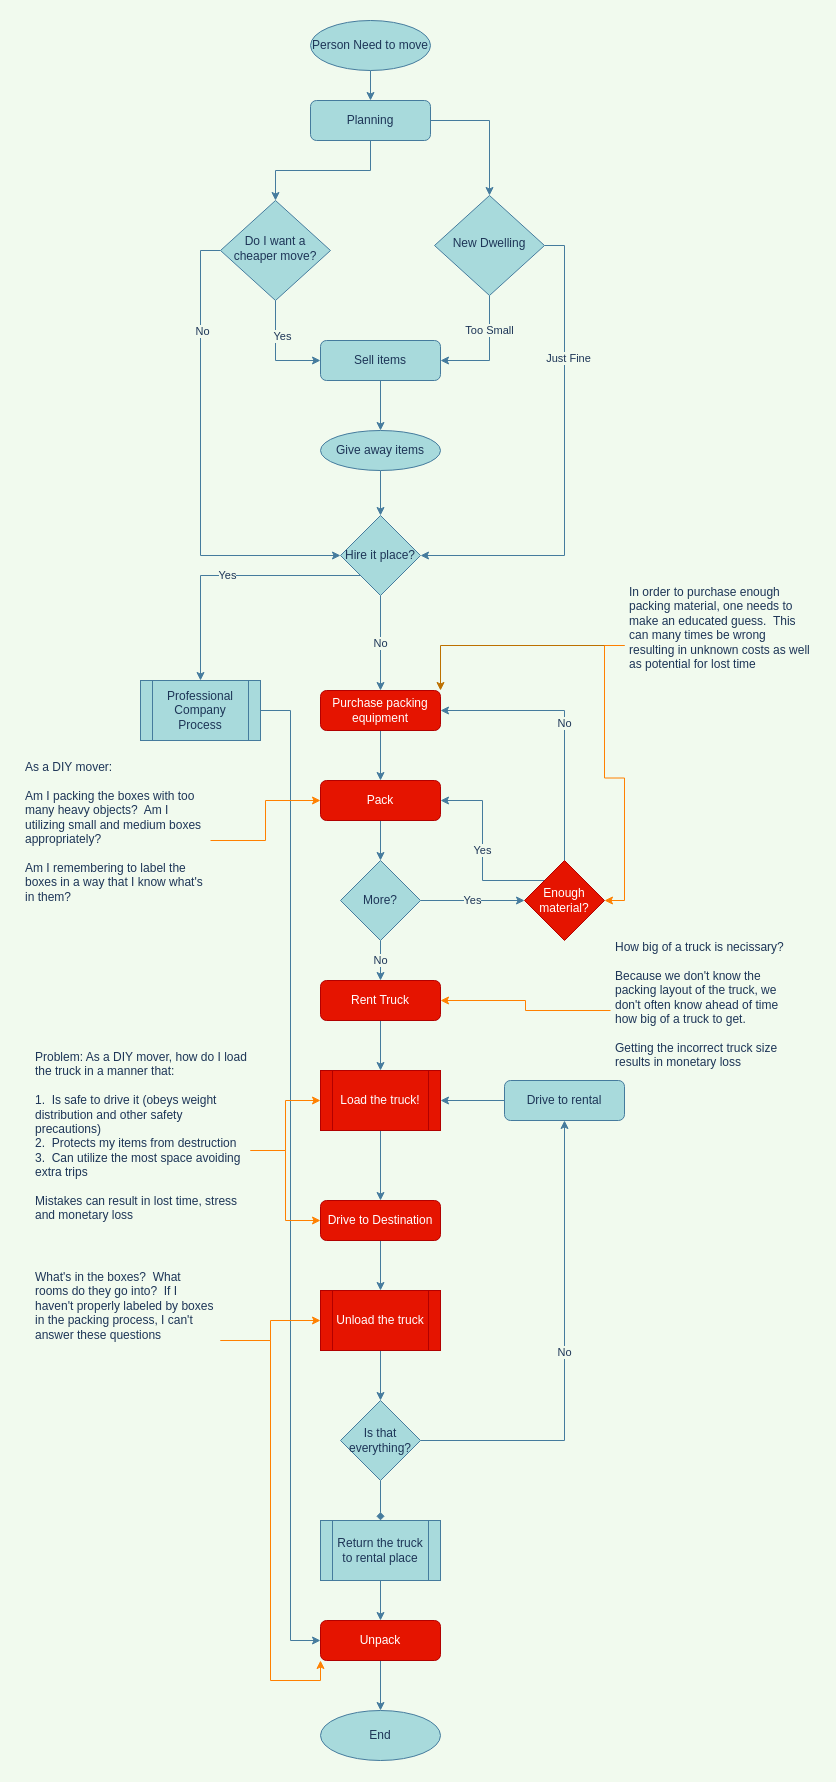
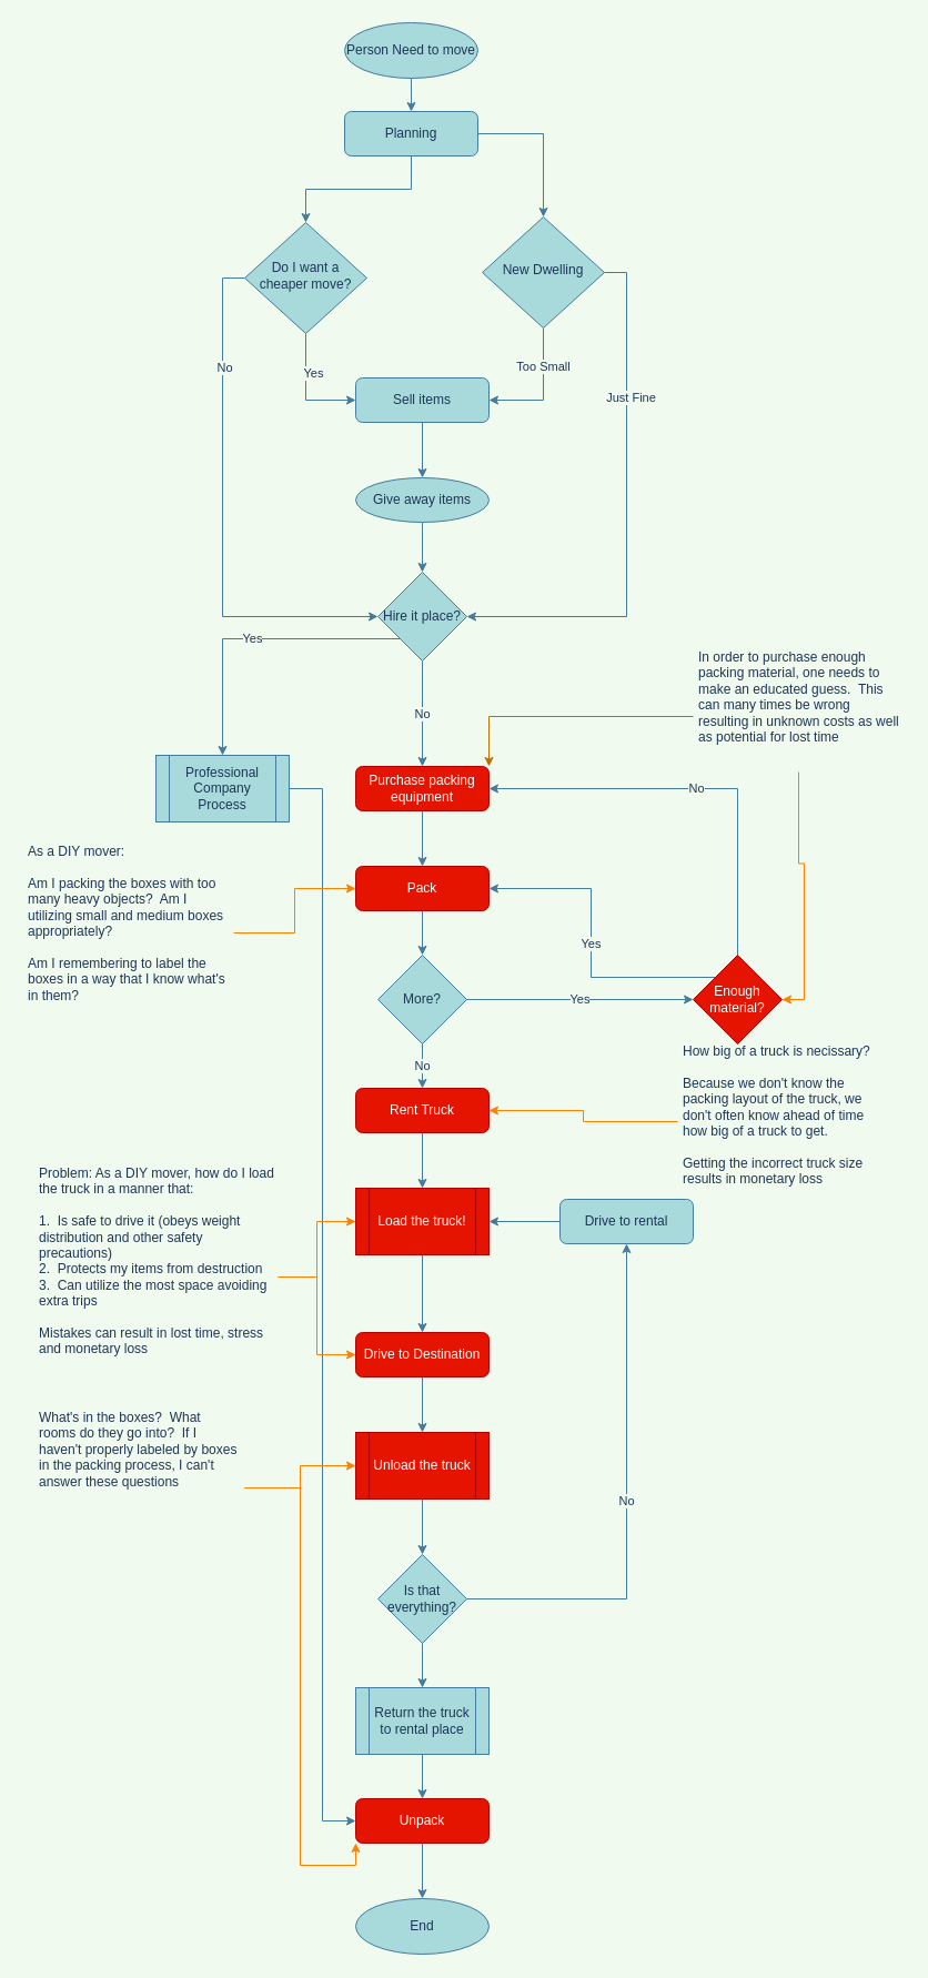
  <mxCell id="0" />
  <mxCell id="1" parent="0" />
  <mxCell id="2" style="edgeStyle=orthogonalEdgeStyle;rounded=0;orthogonalLoop=1;jettySize=auto;html=1;entryX=1;entryY=0.5;entryDx=0;entryDy=0;labelBackgroundColor=#F1FAEE;strokeColor=#457B9D;fontColor=#1D3557;" parent="1" source="6" target="8" edge="1"><mxGeometry relative="1" as="geometry" /></mxCell>
  <mxCell id="3" value="Too Small" style="edgeLabel;html=1;align=center;verticalAlign=middle;resizable=0;points=[];labelBackgroundColor=#F1FAEE;fontColor=#1D3557;" parent="2" vertex="1" connectable="0"><mxGeometry x="-0.412" y="-1" relative="1" as="geometry"><mxPoint as="offset" /></mxGeometry></mxCell>
  <mxCell id="4" style="edgeStyle=orthogonalEdgeStyle;rounded=0;orthogonalLoop=1;jettySize=auto;html=1;entryX=1;entryY=0.5;entryDx=0;entryDy=0;exitX=1;exitY=0.5;exitDx=0;exitDy=0;labelBackgroundColor=#F1FAEE;strokeColor=#457B9D;fontColor=#1D3557;" parent="1" source="6" target="24" edge="1"><mxGeometry relative="1" as="geometry" /></mxCell>
  <mxCell id="5" value="Just Fine" style="edgeLabel;html=1;align=center;verticalAlign=middle;resizable=0;points=[];labelBackgroundColor=#F1FAEE;fontColor=#1D3557;" parent="4" vertex="1" connectable="0"><mxGeometry x="-0.443" y="3" relative="1" as="geometry"><mxPoint as="offset" /></mxGeometry></mxCell>
  <mxCell id="6" value="New Dwelling" style="rhombus;whiteSpace=wrap;html=1;shadow=0;fontFamily=Helvetica;fontSize=12;align=center;strokeWidth=1;spacing=6;spacingTop=-4;fillColor=#A8DADC;strokeColor=#457B9D;fontColor=#1D3557;" parent="1" vertex="1"><mxGeometry x="434" y="195" width="110" height="100" as="geometry" /></mxCell>
  <mxCell id="7" value="" style="edgeStyle=orthogonalEdgeStyle;rounded=0;orthogonalLoop=1;jettySize=auto;html=1;exitX=0.5;exitY=1;exitDx=0;exitDy=0;labelBackgroundColor=#F1FAEE;strokeColor=#457B9D;fontColor=#1D3557;" parent="1" source="8" target="16" edge="1"><mxGeometry relative="1" as="geometry" /></mxCell>
  <mxCell id="8" value="Sell items" style="rounded=1;whiteSpace=wrap;html=1;fontSize=12;glass=0;strokeWidth=1;shadow=0;fillColor=#A8DADC;strokeColor=#457B9D;fontColor=#1D3557;" parent="1" vertex="1"><mxGeometry x="320" y="340" width="120" height="40" as="geometry" /></mxCell>
  <mxCell id="9" style="edgeStyle=orthogonalEdgeStyle;rounded=0;orthogonalLoop=1;jettySize=auto;html=1;entryX=0.5;entryY=0;entryDx=0;entryDy=0;labelBackgroundColor=#F1FAEE;strokeColor=#457B9D;fontColor=#1D3557;" parent="1" source="10" target="13" edge="1"><mxGeometry relative="1" as="geometry" /></mxCell>
  <mxCell id="10" value="Person Need to move" style="ellipse;whiteSpace=wrap;html=1;fillColor=#A8DADC;strokeColor=#457B9D;fontColor=#1D3557;" parent="1" vertex="1"><mxGeometry x="310" y="20" width="120" height="50" as="geometry" /></mxCell>
  <mxCell id="11" style="edgeStyle=orthogonalEdgeStyle;rounded=0;orthogonalLoop=1;jettySize=auto;html=1;entryX=0.5;entryY=0;entryDx=0;entryDy=0;labelBackgroundColor=#F1FAEE;strokeColor=#457B9D;fontColor=#1D3557;" parent="1" source="13" target="6" edge="1"><mxGeometry relative="1" as="geometry" /></mxCell>
  <mxCell id="12" style="edgeStyle=orthogonalEdgeStyle;rounded=0;orthogonalLoop=1;jettySize=auto;html=1;entryX=0.5;entryY=0;entryDx=0;entryDy=0;exitX=0.5;exitY=1;exitDx=0;exitDy=0;labelBackgroundColor=#F1FAEE;strokeColor=#457B9D;fontColor=#1D3557;" parent="1" source="13" target="21" edge="1"><mxGeometry relative="1" as="geometry" /></mxCell>
  <mxCell id="13" value="Planning" style="rounded=1;whiteSpace=wrap;html=1;fontSize=12;glass=0;strokeWidth=1;shadow=0;fillColor=#A8DADC;strokeColor=#457B9D;fontColor=#1D3557;" parent="1" vertex="1"><mxGeometry x="310" y="100" width="120" height="40" as="geometry" /></mxCell>
  <mxCell id="14" value="End" style="ellipse;whiteSpace=wrap;html=1;fillColor=#A8DADC;strokeColor=#457B9D;fontColor=#1D3557;" parent="1" vertex="1"><mxGeometry x="320" y="1710" width="120" height="50" as="geometry" /></mxCell>
  <mxCell id="15" style="edgeStyle=orthogonalEdgeStyle;rounded=0;orthogonalLoop=1;jettySize=auto;html=1;entryX=0.5;entryY=0;entryDx=0;entryDy=0;labelBackgroundColor=#F1FAEE;strokeColor=#457B9D;fontColor=#1D3557;" parent="1" source="16" target="24" edge="1"><mxGeometry relative="1" as="geometry" /></mxCell>
  <mxCell id="16" value="Give away items" style="ellipse;whiteSpace=wrap;html=1;fontSize=12;glass=0;strokeWidth=1;shadow=0;fillColor=#A8DADC;strokeColor=#457B9D;fontColor=#1D3557;" parent="1" vertex="1"><mxGeometry x="320" y="430" width="120" height="40" as="geometry" /></mxCell>
  <mxCell id="17" style="edgeStyle=orthogonalEdgeStyle;rounded=0;orthogonalLoop=1;jettySize=auto;html=1;entryX=0;entryY=0.5;entryDx=0;entryDy=0;labelBackgroundColor=#F1FAEE;strokeColor=#457B9D;fontColor=#1D3557;" parent="1" source="21" target="8" edge="1"><mxGeometry relative="1" as="geometry" /></mxCell>
  <mxCell id="18" value="Yes" style="edgeLabel;html=1;align=center;verticalAlign=middle;resizable=0;points=[];labelBackgroundColor=#F1FAEE;fontColor=#1D3557;" parent="17" vertex="1" connectable="0"><mxGeometry x="-0.338" y="6" relative="1" as="geometry"><mxPoint as="offset" /></mxGeometry></mxCell>
  <mxCell id="19" style="edgeStyle=orthogonalEdgeStyle;rounded=0;orthogonalLoop=1;jettySize=auto;html=1;entryX=0;entryY=0.5;entryDx=0;entryDy=0;exitX=0;exitY=0.5;exitDx=0;exitDy=0;labelBackgroundColor=#F1FAEE;strokeColor=#457B9D;fontColor=#1D3557;" parent="1" source="21" target="24" edge="1"><mxGeometry relative="1" as="geometry" /></mxCell>
  <mxCell id="20" value="No" style="edgeLabel;html=1;align=center;verticalAlign=middle;resizable=0;points=[];labelBackgroundColor=#F1FAEE;fontColor=#1D3557;" parent="19" vertex="1" connectable="0"><mxGeometry x="-0.57" y="1" relative="1" as="geometry"><mxPoint as="offset" /></mxGeometry></mxCell>
  <mxCell id="21" value="Do I want a cheaper move?" style="rhombus;whiteSpace=wrap;html=1;shadow=0;fontFamily=Helvetica;fontSize=12;align=center;strokeWidth=1;spacing=6;spacingTop=-4;fillColor=#A8DADC;strokeColor=#457B9D;fontColor=#1D3557;" parent="1" vertex="1"><mxGeometry x="220" y="200" width="110" height="100" as="geometry" /></mxCell>
  <mxCell id="22" value="No" style="edgeStyle=orthogonalEdgeStyle;rounded=0;orthogonalLoop=1;jettySize=auto;html=1;labelBackgroundColor=#F1FAEE;strokeColor=#457B9D;fontColor=#1D3557;" parent="1" source="24" target="26" edge="1"><mxGeometry relative="1" as="geometry" /></mxCell>
  <mxCell id="23" value="Yes" style="edgeStyle=orthogonalEdgeStyle;rounded=0;orthogonalLoop=1;jettySize=auto;html=1;exitX=0;exitY=1;exitDx=0;exitDy=0;labelBackgroundColor=#F1FAEE;strokeColor=#457B9D;fontColor=#1D3557;" edge="1" parent="1" source="24" target="53"><mxGeometry relative="1" as="geometry" /></mxCell>
  <mxCell id="24" value="Hire it place?" style="rhombus;whiteSpace=wrap;html=1;fillColor=#A8DADC;strokeColor=#457B9D;fontColor=#1D3557;" parent="1" vertex="1"><mxGeometry x="340" y="515" width="80" height="80" as="geometry" /></mxCell>
  <mxCell id="25" style="edgeStyle=orthogonalEdgeStyle;rounded=0;orthogonalLoop=1;jettySize=auto;html=1;labelBackgroundColor=#F1FAEE;strokeColor=#457B9D;fontColor=#1D3557;" parent="1" source="26" target="28" edge="1"><mxGeometry relative="1" as="geometry" /></mxCell>
  <mxCell id="26" value="Purchase packing equipment" style="rounded=1;whiteSpace=wrap;html=1;fontSize=12;glass=0;strokeWidth=1;shadow=0;fillColor=#e51400;strokeColor=#B20000;fontColor=#ffffff;" parent="1" vertex="1"><mxGeometry x="320" y="690" width="120" height="40" as="geometry" /></mxCell>
  <mxCell id="27" value="" style="edgeStyle=orthogonalEdgeStyle;rounded=0;orthogonalLoop=1;jettySize=auto;html=1;labelBackgroundColor=#F1FAEE;strokeColor=#457B9D;fontColor=#1D3557;" parent="1" source="28" target="31" edge="1"><mxGeometry relative="1" as="geometry" /></mxCell>
  <mxCell id="28" value="Pack" style="rounded=1;whiteSpace=wrap;html=1;fontSize=12;glass=0;strokeWidth=1;shadow=0;fillColor=#e51400;strokeColor=#B20000;fontColor=#ffffff;" parent="1" vertex="1"><mxGeometry x="320" y="780" width="120" height="40" as="geometry" /></mxCell>
  <mxCell id="29" value="Yes" style="edgeStyle=orthogonalEdgeStyle;rounded=0;orthogonalLoop=1;jettySize=auto;html=1;labelBackgroundColor=#F1FAEE;strokeColor=#457B9D;fontColor=#1D3557;" parent="1" source="31" target="34" edge="1"><mxGeometry relative="1" as="geometry" /></mxCell>
  <mxCell id="30" value="No" style="edgeStyle=orthogonalEdgeStyle;rounded=0;orthogonalLoop=1;jettySize=auto;html=1;labelBackgroundColor=#F1FAEE;strokeColor=#457B9D;fontColor=#1D3557;" parent="1" source="31" target="36" edge="1"><mxGeometry relative="1" as="geometry" /></mxCell>
  <mxCell id="31" value="More?" style="rhombus;whiteSpace=wrap;html=1;fillColor=#A8DADC;strokeColor=#457B9D;fontColor=#1D3557;" parent="1" vertex="1"><mxGeometry x="340" y="860" width="80" height="80" as="geometry" /></mxCell>
  <mxCell id="32" value="No" style="edgeStyle=orthogonalEdgeStyle;rounded=0;orthogonalLoop=1;jettySize=auto;html=1;entryX=1;entryY=0.5;entryDx=0;entryDy=0;exitX=0.5;exitY=0;exitDx=0;exitDy=0;labelBackgroundColor=#F1FAEE;strokeColor=#457B9D;fontColor=#1D3557;" parent="1" source="34" target="26" edge="1"><mxGeometry relative="1" as="geometry" /></mxCell>
  <mxCell id="33" value="Yes" style="edgeStyle=orthogonalEdgeStyle;rounded=0;orthogonalLoop=1;jettySize=auto;html=1;entryX=1;entryY=0.5;entryDx=0;entryDy=0;exitX=0;exitY=0;exitDx=0;exitDy=0;labelBackgroundColor=#F1FAEE;strokeColor=#457B9D;fontColor=#1D3557;" parent="1" source="34" target="28" edge="1"><mxGeometry relative="1" as="geometry" /></mxCell>
- <mxCell id="34" value="Enough material?" style="rhombus;whiteSpace=wrap;html=1;fillColor=#e51400;strokeColor=#B20000;fontColor=#ffffff;" parent="1" vertex="1"><mxGeometry x="524" y="860" width="80" height="80" as="geometry" /></mxCell>
+ <mxCell id="34" value="Enough material?" style="rhombus;whiteSpace=wrap;html=1;fillColor=#e51400;strokeColor=#B20000;fontColor=#ffffff;" parent="1" vertex="1"><mxGeometry x="624" y="860" width="80" height="80" as="geometry" /></mxCell>
  <mxCell id="35" value="" style="edgeStyle=orthogonalEdgeStyle;rounded=0;orthogonalLoop=1;jettySize=auto;html=1;labelBackgroundColor=#F1FAEE;strokeColor=#457B9D;fontColor=#1D3557;" parent="1" source="36" target="38" edge="1"><mxGeometry relative="1" as="geometry" /></mxCell>
  <mxCell id="36" value="Rent Truck" style="rounded=1;whiteSpace=wrap;html=1;fontSize=12;glass=0;strokeWidth=1;shadow=0;fillColor=#e51400;strokeColor=#B20000;fontColor=#ffffff;" parent="1" vertex="1"><mxGeometry x="320" y="980" width="120" height="40" as="geometry" /></mxCell>
  <mxCell id="37" value="" style="edgeStyle=orthogonalEdgeStyle;rounded=0;orthogonalLoop=1;jettySize=auto;html=1;labelBackgroundColor=#F1FAEE;strokeColor=#457B9D;fontColor=#1D3557;" parent="1" source="38" target="40" edge="1"><mxGeometry relative="1" as="geometry" /></mxCell>
  <mxCell id="38" value="Load the truck!" style="shape=process;whiteSpace=wrap;html=1;backgroundOutline=1;fillColor=#e51400;strokeColor=#B20000;fontColor=#ffffff;" parent="1" vertex="1"><mxGeometry x="320" y="1070" width="120" height="60" as="geometry" /></mxCell>
  <mxCell id="39" value="" style="edgeStyle=orthogonalEdgeStyle;rounded=0;orthogonalLoop=1;jettySize=auto;html=1;labelBackgroundColor=#F1FAEE;strokeColor=#457B9D;fontColor=#1D3557;" parent="1" source="40" target="42" edge="1"><mxGeometry relative="1" as="geometry" /></mxCell>
  <mxCell id="40" value="Drive to Destination" style="rounded=1;whiteSpace=wrap;html=1;fontSize=12;glass=0;strokeWidth=1;shadow=0;fillColor=#e51400;strokeColor=#B20000;fontColor=#ffffff;" parent="1" vertex="1"><mxGeometry x="320" y="1200" width="120" height="40" as="geometry" /></mxCell>
  <mxCell id="41" value="" style="edgeStyle=orthogonalEdgeStyle;rounded=0;orthogonalLoop=1;jettySize=auto;html=1;labelBackgroundColor=#F1FAEE;strokeColor=#457B9D;fontColor=#1D3557;" parent="1" source="42" target="45" edge="1"><mxGeometry relative="1" as="geometry" /></mxCell>
  <mxCell id="42" value="Unload the truck" style="shape=process;whiteSpace=wrap;html=1;backgroundOutline=1;fillColor=#e51400;strokeColor=#B20000;fontColor=#ffffff;" parent="1" vertex="1"><mxGeometry x="320" y="1290" width="120" height="60" as="geometry" /></mxCell>
  <mxCell id="43" value="No" style="edgeStyle=orthogonalEdgeStyle;rounded=0;orthogonalLoop=1;jettySize=auto;html=1;entryX=0.5;entryY=1;entryDx=0;entryDy=0;labelBackgroundColor=#F1FAEE;strokeColor=#457B9D;fontColor=#1D3557;" parent="1" source="45" target="47" edge="1"><mxGeometry relative="1" as="geometry" /></mxCell>
- <mxCell id="44" value="" style="edgeStyle=orthogonalEdgeStyle;rounded=0;orthogonalLoop=1;jettySize=auto;html=1;labelBackgroundColor=#F1FAEE;strokeColor=#457B9D;fontColor=#1D3557;endArrow=diamond;" parent="1" source="45" target="49" edge="1"><mxGeometry relative="1" as="geometry" /></mxCell>
+ <mxCell id="44" value="" style="edgeStyle=orthogonalEdgeStyle;rounded=0;orthogonalLoop=1;jettySize=auto;html=1;labelBackgroundColor=#F1FAEE;strokeColor=#457B9D;fontColor=#1D3557;" parent="1" source="45" target="49" edge="1"><mxGeometry relative="1" as="geometry" /></mxCell>
  <mxCell id="45" value="Is that everything?" style="rhombus;whiteSpace=wrap;html=1;fillColor=#A8DADC;strokeColor=#457B9D;fontColor=#1D3557;" parent="1" vertex="1"><mxGeometry x="340" y="1400" width="80" height="80" as="geometry" /></mxCell>
  <mxCell id="46" value="" style="edgeStyle=orthogonalEdgeStyle;rounded=0;orthogonalLoop=1;jettySize=auto;html=1;labelBackgroundColor=#F1FAEE;strokeColor=#457B9D;fontColor=#1D3557;" parent="1" source="47" target="38" edge="1"><mxGeometry relative="1" as="geometry" /></mxCell>
  <mxCell id="47" value="Drive to rental" style="rounded=1;whiteSpace=wrap;html=1;fontSize=12;glass=0;strokeWidth=1;shadow=0;fillColor=#A8DADC;strokeColor=#457B9D;fontColor=#1D3557;" parent="1" vertex="1"><mxGeometry x="504" y="1080" width="120" height="40" as="geometry" /></mxCell>
  <mxCell id="48" value="" style="edgeStyle=orthogonalEdgeStyle;rounded=0;orthogonalLoop=1;jettySize=auto;html=1;labelBackgroundColor=#F1FAEE;strokeColor=#457B9D;fontColor=#1D3557;" parent="1" source="49" target="51" edge="1"><mxGeometry relative="1" as="geometry" /></mxCell>
  <mxCell id="49" value="Return the truck to rental place" style="shape=process;whiteSpace=wrap;html=1;backgroundOutline=1;fillColor=#A8DADC;strokeColor=#457B9D;fontColor=#1D3557;" parent="1" vertex="1"><mxGeometry x="320" y="1520" width="120" height="60" as="geometry" /></mxCell>
  <mxCell id="50" style="edgeStyle=orthogonalEdgeStyle;rounded=0;orthogonalLoop=1;jettySize=auto;html=1;labelBackgroundColor=#F1FAEE;strokeColor=#457B9D;fontColor=#1D3557;" parent="1" source="51" target="14" edge="1"><mxGeometry relative="1" as="geometry" /></mxCell>
  <mxCell id="51" value="Unpack" style="rounded=1;whiteSpace=wrap;html=1;fontSize=12;glass=0;strokeWidth=1;shadow=0;fillColor=#e51400;strokeColor=#B20000;fontColor=#ffffff;" parent="1" vertex="1"><mxGeometry x="320" y="1620" width="120" height="40" as="geometry" /></mxCell>
  <mxCell id="52" style="edgeStyle=orthogonalEdgeStyle;rounded=0;orthogonalLoop=1;jettySize=auto;html=1;entryX=0;entryY=0.5;entryDx=0;entryDy=0;labelBackgroundColor=#F1FAEE;strokeColor=#457B9D;fontColor=#1D3557;" edge="1" parent="1" source="53" target="51"><mxGeometry relative="1" as="geometry" /></mxCell>
  <mxCell id="53" value="Professional Company Process" style="shape=process;whiteSpace=wrap;html=1;backgroundOutline=1;fillColor=#A8DADC;strokeColor=#457B9D;fontColor=#1D3557;" vertex="1" parent="1"><mxGeometry x="140" y="680" width="120" height="60" as="geometry" /></mxCell>
  <mxCell id="54" style="edgeStyle=orthogonalEdgeStyle;rounded=0;orthogonalLoop=1;jettySize=auto;html=1;strokeColor=#BD7000;entryX=1;entryY=0;entryDx=0;entryDy=0;labelBackgroundColor=#F1FAEE;fontColor=#1D3557;fillColor=#f0a30a;" edge="1" parent="1" source="56" target="26"><mxGeometry relative="1" as="geometry" /></mxCell>
  <mxCell id="55" style="edgeStyle=orthogonalEdgeStyle;rounded=0;orthogonalLoop=1;jettySize=auto;html=1;entryX=1;entryY=0.5;entryDx=0;entryDy=0;labelBackgroundColor=#F1FAEE;fontColor=#1D3557;strokeColor=#FF8000;" edge="1" parent="1" source="56" target="34"><mxGeometry relative="1" as="geometry" /></mxCell>
  <mxCell id="56" value="In order to purchase enough packing material, one needs to make an educated guess.&amp;nbsp; This can many times be wrong resulting in unknown costs as well as potential for lost time" style="text;html=1;strokeColor=none;fillColor=none;spacing=5;spacingTop=-20;whiteSpace=wrap;overflow=hidden;rounded=0;fontColor=#1D3557;" vertex="1" parent="1"><mxGeometry x="624" y="595" width="190" height="100" as="geometry" /></mxCell>
  <mxCell id="57" style="edgeStyle=orthogonalEdgeStyle;rounded=0;orthogonalLoop=1;jettySize=auto;html=1;labelBackgroundColor=#F1FAEE;fontColor=#1D3557;strokeColor=#FF8000;" edge="1" parent="1" source="58" target="36"><mxGeometry relative="1" as="geometry" /></mxCell>
  <mxCell id="58" value="&lt;div&gt;How big of a truck is necissary?&lt;/div&gt;&lt;div&gt;&lt;br&gt;&lt;/div&gt;&lt;div&gt;Because we don't know the packing layout of the truck, we don't often know ahead of time how big of a truck to get.&lt;/div&gt;&lt;div&gt;&lt;br&gt;&lt;/div&gt;&lt;div&gt;Getting the incorrect truck size results in monetary loss&lt;br&gt;&lt;/div&gt;" style="text;html=1;strokeColor=none;fillColor=none;spacing=5;spacingTop=-20;whiteSpace=wrap;overflow=hidden;rounded=0;fontColor=#1D3557;" vertex="1" parent="1"><mxGeometry x="610" y="950" width="190" height="120" as="geometry" /></mxCell>
  <mxCell id="59" style="edgeStyle=orthogonalEdgeStyle;rounded=0;orthogonalLoop=1;jettySize=auto;html=1;labelBackgroundColor=#F1FAEE;fontColor=#1D3557;strokeColor=#FF8000;" edge="1" parent="1" source="61" target="38"><mxGeometry relative="1" as="geometry" /></mxCell>
  <mxCell id="60" style="edgeStyle=orthogonalEdgeStyle;rounded=0;orthogonalLoop=1;jettySize=auto;html=1;labelBackgroundColor=#F1FAEE;fontColor=#1D3557;strokeColor=#FF8000;" edge="1" parent="1" source="61" target="40"><mxGeometry relative="1" as="geometry" /></mxCell>
  <mxCell id="61" value="&lt;div&gt;Problem: As a DIY mover, how do I load the truck in a manner that:&lt;/div&gt;&lt;div&gt;&lt;br&gt;&lt;/div&gt;&lt;div&gt;1.&amp;nbsp; Is safe to drive it (obeys weight distribution and other safety precautions)&lt;br&gt;&lt;/div&gt;&lt;div&gt;2.&amp;nbsp; Protects my items from destruction&lt;/div&gt;&lt;div&gt;3.&amp;nbsp; Can utilize the most space avoiding extra trips&lt;/div&gt;&lt;div&gt;&lt;br&gt;&lt;/div&gt;&lt;div&gt;Mistakes can result in lost time, stress and monetary loss&lt;br&gt;&lt;/div&gt;" style="text;html=1;strokeColor=none;fillColor=none;spacing=5;spacingTop=-20;whiteSpace=wrap;overflow=hidden;rounded=0;fontColor=#1D3557;" vertex="1" parent="1"><mxGeometry x="30" y="1060" width="220" height="180" as="geometry" /></mxCell>
  <mxCell id="62" style="edgeStyle=orthogonalEdgeStyle;rounded=0;orthogonalLoop=1;jettySize=auto;html=1;entryX=0;entryY=0.5;entryDx=0;entryDy=0;labelBackgroundColor=#F1FAEE;fontColor=#1D3557;strokeColor=#FF8000;" edge="1" parent="1" source="64" target="42"><mxGeometry relative="1" as="geometry" /></mxCell>
  <mxCell id="63" style="edgeStyle=orthogonalEdgeStyle;rounded=0;orthogonalLoop=1;jettySize=auto;html=1;entryX=0;entryY=1;entryDx=0;entryDy=0;labelBackgroundColor=#F1FAEE;fontColor=#1D3557;strokeColor=#FF8000;" edge="1" parent="1" source="64" target="51"><mxGeometry relative="1" as="geometry" /></mxCell>
  <mxCell id="64" value="What's in the boxes?&amp;nbsp; What rooms do they go into?&amp;nbsp; If I haven't properly labeled by boxes in the packing process, I can't answer these questions" style="text;html=1;strokeColor=none;fillColor=none;spacing=5;spacingTop=-20;whiteSpace=wrap;overflow=hidden;rounded=0;fontColor=#1D3557;" vertex="1" parent="1"><mxGeometry x="30" y="1280" width="190" height="120" as="geometry" /></mxCell>
  <mxCell id="65" style="edgeStyle=orthogonalEdgeStyle;rounded=0;orthogonalLoop=1;jettySize=auto;html=1;exitX=0.5;exitY=1;exitDx=0;exitDy=0;strokeColor=#457B9D;labelBackgroundColor=#F1FAEE;fontColor=#1D3557;" edge="1" parent="1" source="64" target="64"><mxGeometry relative="1" as="geometry" /></mxCell>
  <mxCell id="66" style="edgeStyle=orthogonalEdgeStyle;rounded=0;orthogonalLoop=1;jettySize=auto;html=1;labelBackgroundColor=#F1FAEE;fontColor=#1D3557;strokeColor=#FF8000;" edge="1" parent="1" source="67" target="28"><mxGeometry relative="1" as="geometry" /></mxCell>
  <mxCell id="67" value="&lt;div&gt;As a DIY mover:&lt;/div&gt;&lt;div&gt;&lt;br&gt;&lt;/div&gt;&lt;div&gt;Am I packing the boxes with too many heavy objects?&amp;nbsp; Am I utilizing small and medium boxes appropriately?&lt;br&gt;&lt;/div&gt;&lt;div&gt;&lt;br&gt;&lt;/div&gt;&lt;div&gt;Am I remembering to label the boxes in a way that I know what's in them?&lt;br&gt;&lt;/div&gt;" style="text;html=1;strokeColor=none;fillColor=none;spacing=5;spacingTop=-20;whiteSpace=wrap;overflow=hidden;rounded=0;fontColor=#1D3557;" vertex="1" parent="1"><mxGeometry x="20" y="770" width="190" height="140" as="geometry" /></mxCell>
